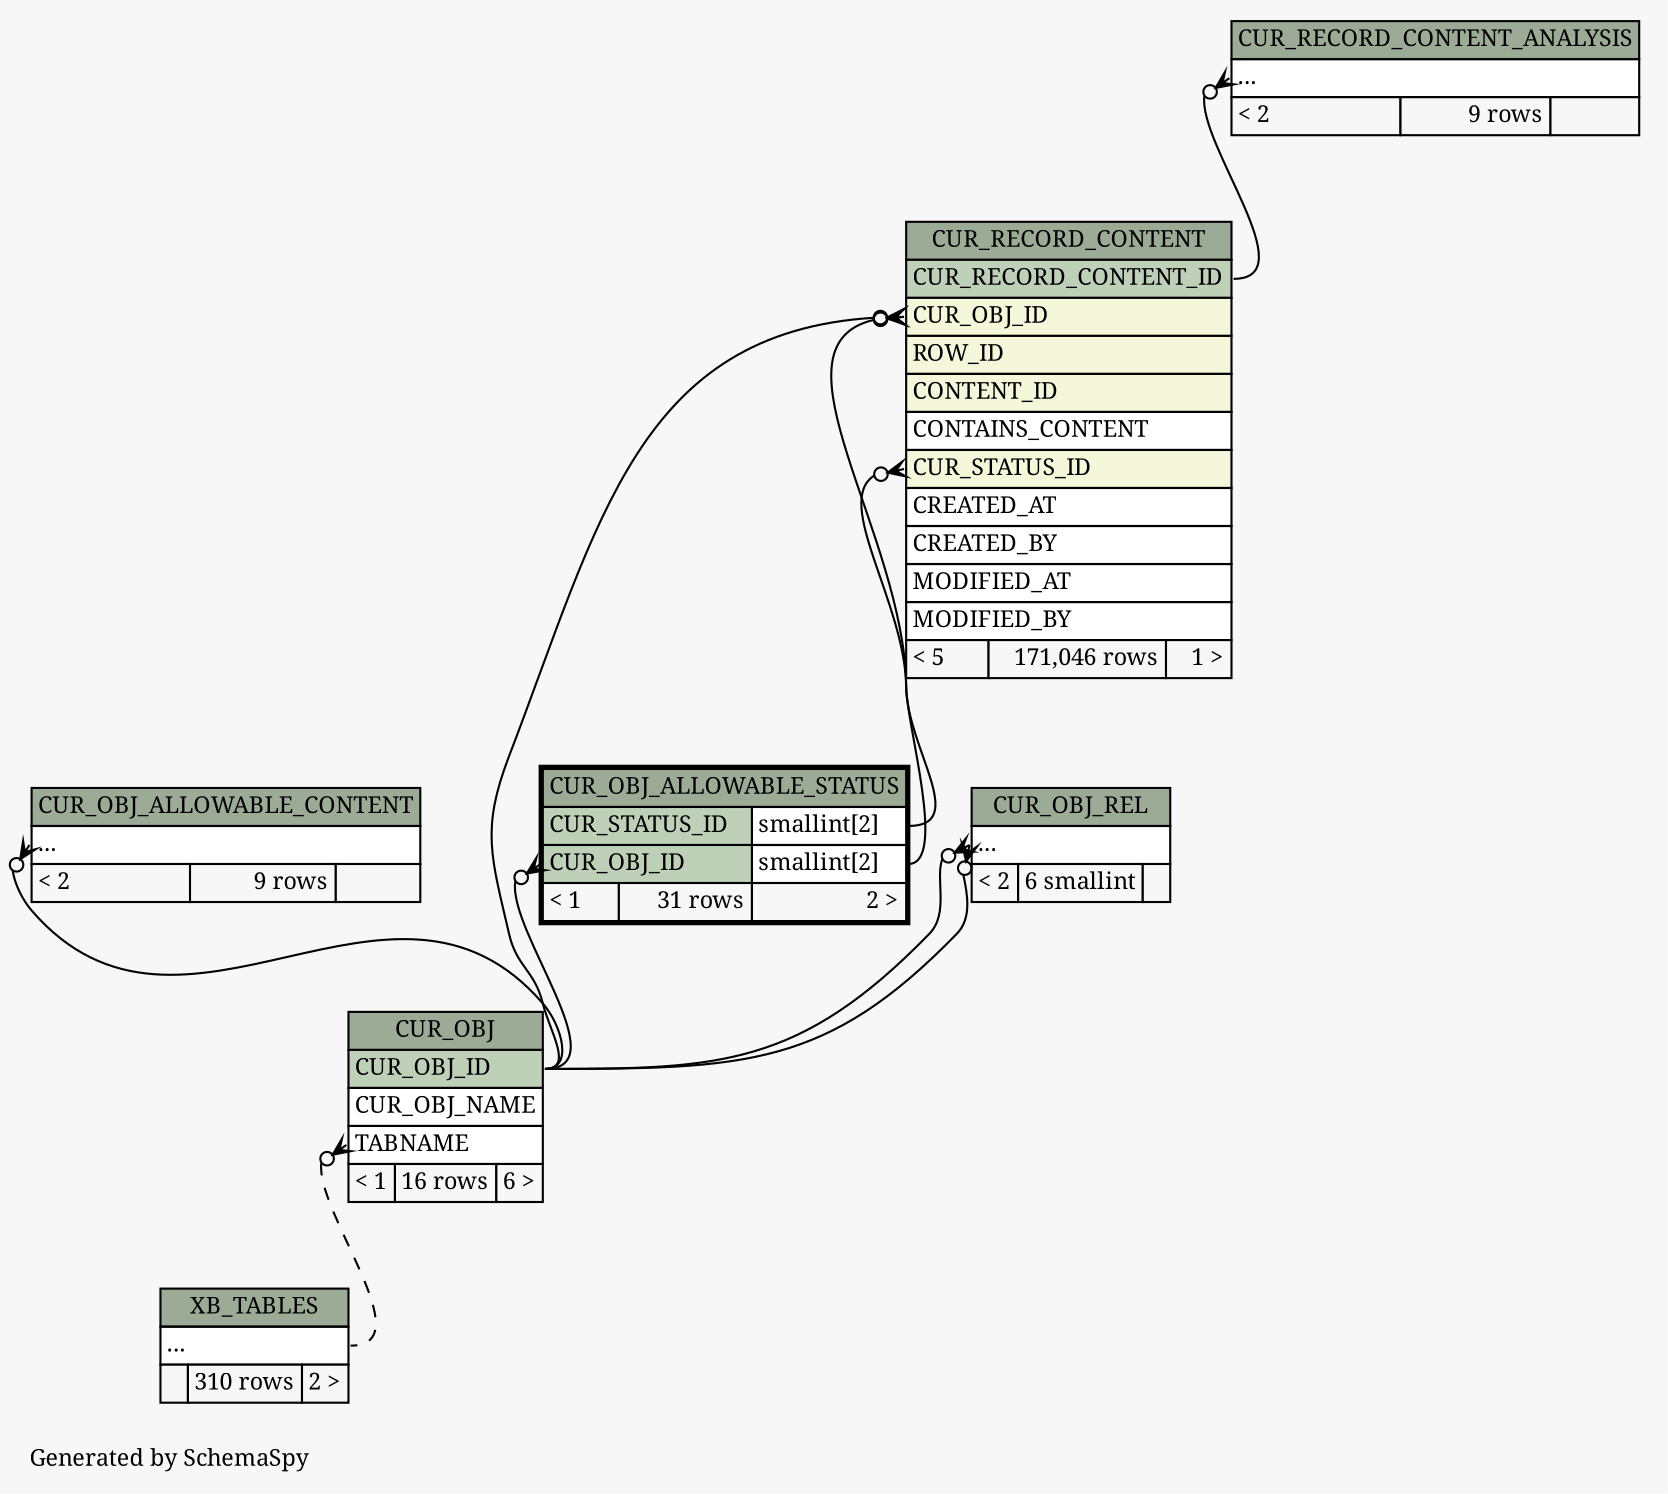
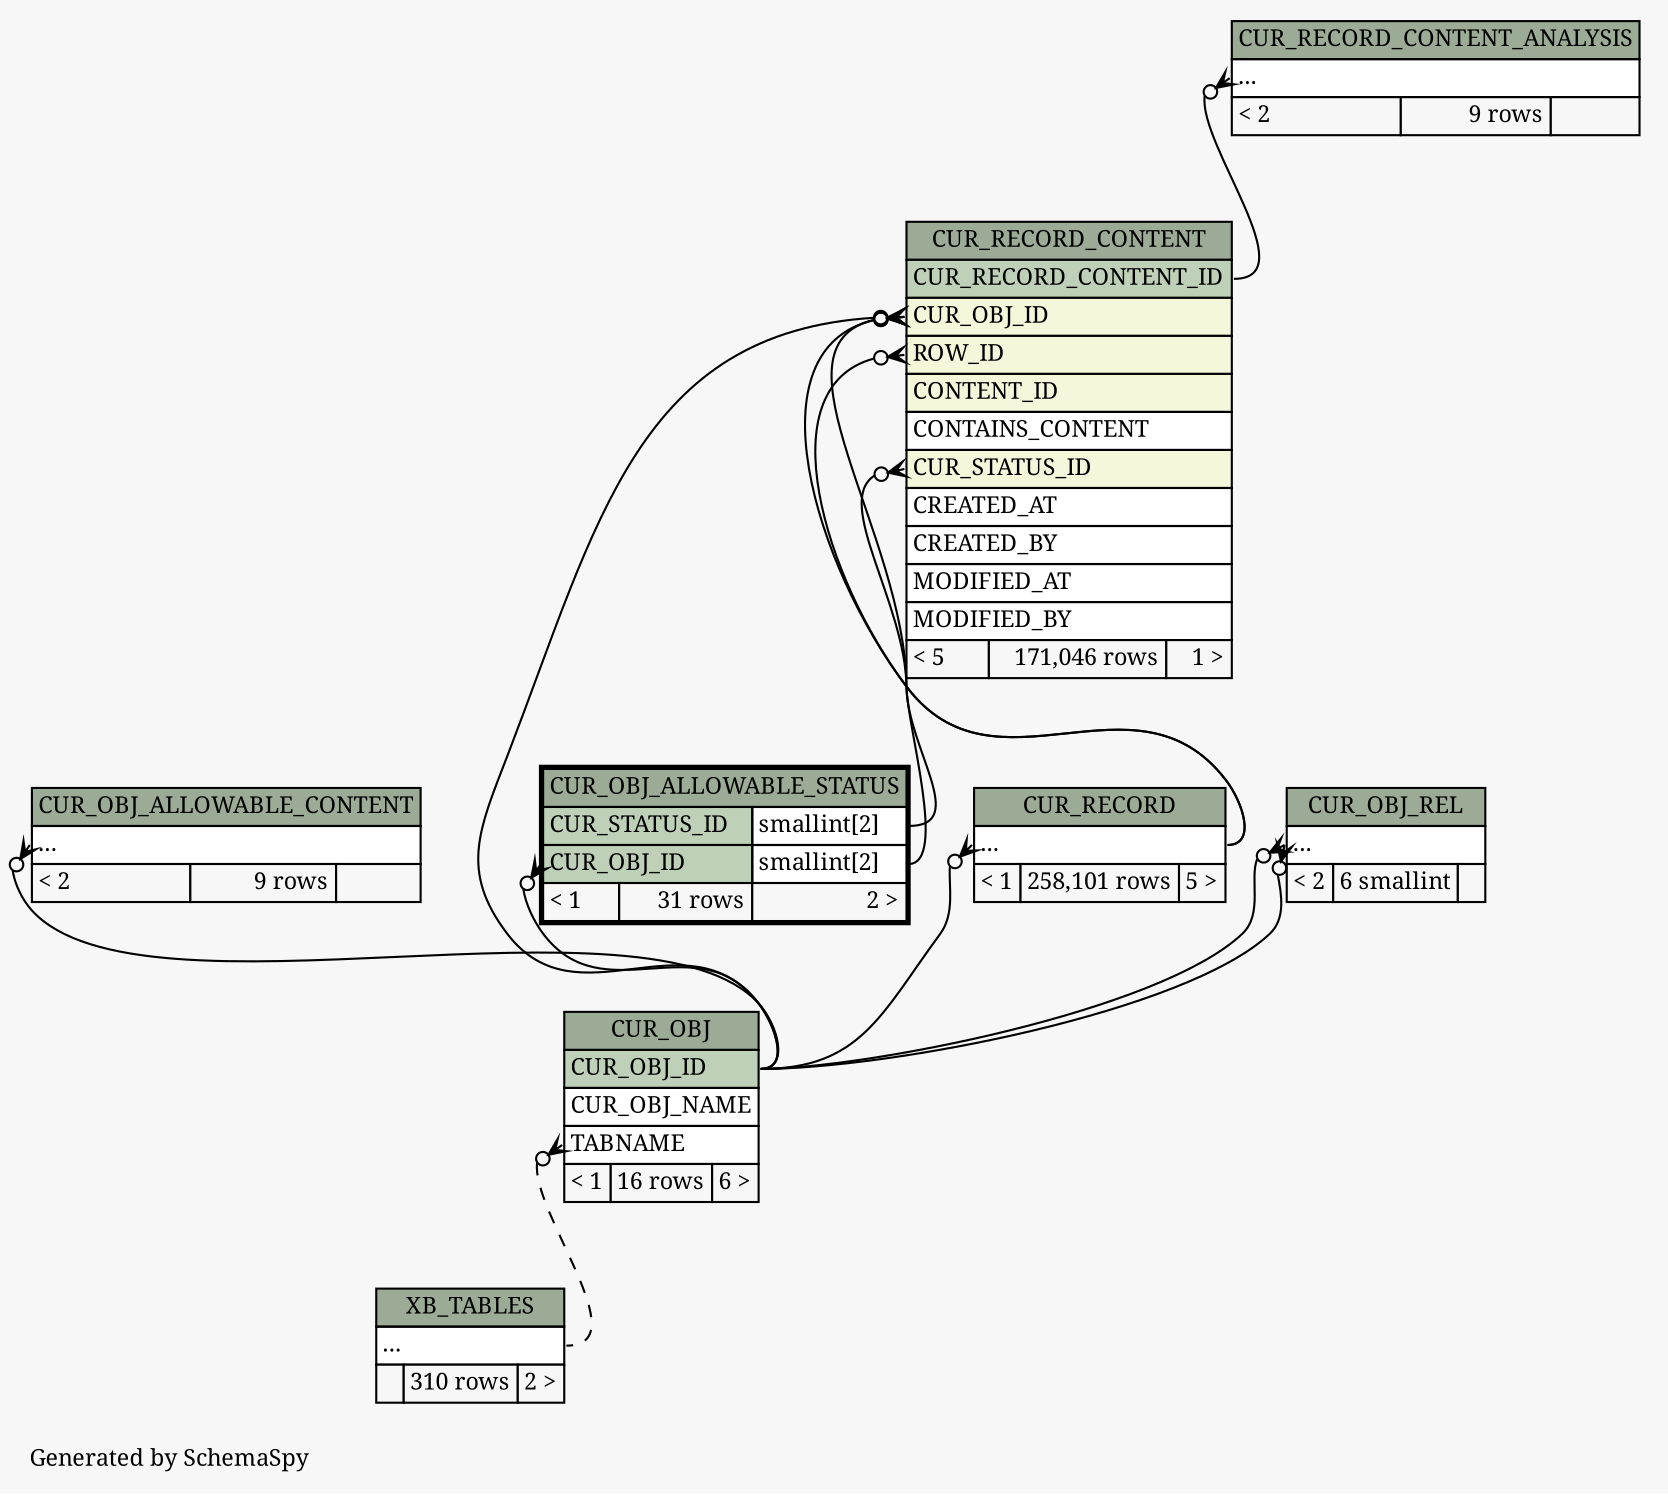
  digraph {
    bgcolor="#f7f7f7"
    fontname="Noto Serif"
    fontsize=11
    label="\nGenerated by SchemaSpy"
    labeljust=l
    nodesep=0.18
    rankdir=TB
    ranksep=0.46
    node [fontname="Noto Serif" fontsize=11 shape=plaintext]
    edge [arrowhead=none arrowsize=0.8 arrowtail=crowodot dir=back fontname="Noto Serif" headport="CUR_OBJ_ID:e" tailport="elipses:w"]
    n1 [label=<     <TABLE BORDER="0" CELLBORDER="1" CELLSPACING="0" BGCOLOR="#ffffff">       <TR><TD COLSPAN="3" BGCOLOR="#9bab96" ALIGN="CENTER">CUR_OBJ</TD></TR>       <TR><TD PORT="CUR_OBJ_ID" COLSPAN="3" BGCOLOR="#bed1b8" ALIGN="LEFT">CUR_OBJ_ID</TD></TR>       <TR><TD PORT="CUR_OBJ_NAME" COLSPAN="3" ALIGN="LEFT">CUR_OBJ_NAME</TD></TR>       <TR><TD PORT="TABNAME" COLSPAN="3" ALIGN="LEFT">TABNAME</TD></TR>       <TR><TD ALIGN="LEFT" BGCOLOR="#f7f7f7">&lt; 1</TD><TD ALIGN="RIGHT" BGCOLOR="#f7f7f7">16 rows</TD><TD ALIGN="RIGHT" BGCOLOR="#f7f7f7">6 &gt;</TD></TR>     </TABLE>>]
    n2 [label=<     <TABLE BORDER="0" CELLBORDER="1" CELLSPACING="0" BGCOLOR="#ffffff">       <TR><TD COLSPAN="3" BGCOLOR="#9bab96" ALIGN="CENTER">XB_TABLES</TD></TR>       <TR><TD PORT="elipses" COLSPAN="3" ALIGN="LEFT">...</TD></TR>       <TR><TD ALIGN="LEFT" BGCOLOR="#f7f7f7">  </TD><TD ALIGN="RIGHT" BGCOLOR="#f7f7f7">310 rows</TD><TD ALIGN="RIGHT" BGCOLOR="#f7f7f7">2 &gt;</TD></TR>     </TABLE>>]
    n3 [label=<     <TABLE BORDER="0" CELLBORDER="1" CELLSPACING="0" BGCOLOR="#ffffff">       <TR><TD COLSPAN="3" BGCOLOR="#9bab96" ALIGN="CENTER">CUR_OBJ_ALLOWABLE_CONTENT</TD></TR>       <TR><TD PORT="elipses" COLSPAN="3" ALIGN="LEFT">...</TD></TR>       <TR><TD ALIGN="LEFT" BGCOLOR="#f7f7f7">&lt; 2</TD><TD ALIGN="RIGHT" BGCOLOR="#f7f7f7">9 rows</TD><TD ALIGN="RIGHT" BGCOLOR="#f7f7f7">  </TD></TR>     </TABLE>>]
    n4 [label=<     <TABLE BORDER="2" CELLBORDER="1" CELLSPACING="0" BGCOLOR="#ffffff">       <TR><TD COLSPAN="3" BGCOLOR="#9bab96" ALIGN="CENTER">CUR_OBJ_ALLOWABLE_STATUS</TD></TR>       <TR><TD PORT="CUR_STATUS_ID" COLSPAN="2" BGCOLOR="#bed1b8" ALIGN="LEFT">CUR_STATUS_ID</TD><TD PORT="CUR_STATUS_ID.type" ALIGN="LEFT">smallint[2]</TD></TR>       <TR><TD PORT="CUR_OBJ_ID" COLSPAN="2" BGCOLOR="#bed1b8" ALIGN="LEFT">CUR_OBJ_ID</TD><TD PORT="CUR_OBJ_ID.type" ALIGN="LEFT">smallint[2]</TD></TR>       <TR><TD ALIGN="LEFT" BGCOLOR="#f7f7f7">&lt; 1</TD><TD ALIGN="RIGHT" BGCOLOR="#f7f7f7">31 rows</TD><TD ALIGN="RIGHT" BGCOLOR="#f7f7f7">2 &gt;</TD></TR>     </TABLE>>]
    n5 [label=<     <TABLE BORDER="0" CELLBORDER="1" CELLSPACING="0" BGCOLOR="#ffffff">       <TR><TD COLSPAN="3" BGCOLOR="#9bab96" ALIGN="CENTER">CUR_OBJ_REL</TD></TR>       <TR><TD PORT="elipses" COLSPAN="3" ALIGN="LEFT">...</TD></TR>       <TR><TD ALIGN="LEFT" BGCOLOR="#f7f7f7">&lt; 2</TD><TD ALIGN="RIGHT" BGCOLOR="#f7f7f7">6 smallint</TD><TD ALIGN="RIGHT" BGCOLOR="#f7f7f7">  </TD></TR>     </TABLE>>]
+   n6 [label=<     <TABLE BORDER="0" CELLBORDER="1" CELLSPACING="0" BGCOLOR="#ffffff">       <TR><TD COLSPAN="3" BGCOLOR="#9bab96" ALIGN="CENTER">CUR_RECORD</TD></TR>       <TR><TD PORT="elipses" COLSPAN="3" ALIGN="LEFT">...</TD></TR>       <TR><TD ALIGN="LEFT" BGCOLOR="#f7f7f7">&lt; 1</TD><TD ALIGN="RIGHT" BGCOLOR="#f7f7f7">258,101 rows</TD><TD ALIGN="RIGHT" BGCOLOR="#f7f7f7">5 &gt;</TD></TR>     </TABLE>>]
    n7 [label=<     <TABLE BORDER="0" CELLBORDER="1" CELLSPACING="0" BGCOLOR="#ffffff">       <TR><TD COLSPAN="3" BGCOLOR="#9bab96" ALIGN="CENTER">CUR_RECORD_CONTENT</TD></TR>       <TR><TD PORT="CUR_RECORD_CONTENT_ID" COLSPAN="3" BGCOLOR="#bed1b8" ALIGN="LEFT">CUR_RECORD_CONTENT_ID</TD></TR>       <TR><TD PORT="CUR_OBJ_ID" COLSPAN="3" BGCOLOR="#f4f7da" ALIGN="LEFT">CUR_OBJ_ID</TD></TR>       <TR><TD PORT="ROW_ID" COLSPAN="3" BGCOLOR="#f4f7da" ALIGN="LEFT">ROW_ID</TD></TR>       <TR><TD PORT="CONTENT_ID" COLSPAN="3" BGCOLOR="#f4f7da" ALIGN="LEFT">CONTENT_ID</TD></TR>       <TR><TD PORT="CONTAINS_CONTENT" COLSPAN="3" ALIGN="LEFT">CONTAINS_CONTENT</TD></TR>       <TR><TD PORT="CUR_STATUS_ID" COLSPAN="3" BGCOLOR="#f4f7da" ALIGN="LEFT">CUR_STATUS_ID</TD></TR>       <TR><TD PORT="CREATED_AT" COLSPAN="3" ALIGN="LEFT">CREATED_AT</TD></TR>       <TR><TD PORT="CREATED_BY" COLSPAN="3" ALIGN="LEFT">CREATED_BY</TD></TR>       <TR><TD PORT="MODIFIED_AT" COLSPAN="3" ALIGN="LEFT">MODIFIED_AT</TD></TR>       <TR><TD PORT="MODIFIED_BY" COLSPAN="3" ALIGN="LEFT">MODIFIED_BY</TD></TR>       <TR><TD ALIGN="LEFT" BGCOLOR="#f7f7f7">&lt; 5</TD><TD ALIGN="RIGHT" BGCOLOR="#f7f7f7">171,046 rows</TD><TD ALIGN="RIGHT" BGCOLOR="#f7f7f7">1 &gt;</TD></TR>     </TABLE>>]
    n8 [label=<     <TABLE BORDER="0" CELLBORDER="1" CELLSPACING="0" BGCOLOR="#ffffff">       <TR><TD COLSPAN="3" BGCOLOR="#9bab96" ALIGN="CENTER">CUR_RECORD_CONTENT_ANALYSIS</TD></TR>       <TR><TD PORT="elipses" COLSPAN="3" ALIGN="LEFT">...</TD></TR>       <TR><TD ALIGN="LEFT" BGCOLOR="#f7f7f7">&lt; 2</TD><TD ALIGN="RIGHT" BGCOLOR="#f7f7f7">9 rows</TD><TD ALIGN="RIGHT" BGCOLOR="#f7f7f7">  </TD></TR>     </TABLE>>]
    n1 -> n2 [headport="elipses:e" style=dashed tailport="TABNAME:w"]
    n3 -> n1
    n4 -> n1 [tailport="CUR_OBJ_ID:w"]
    n5 -> n1
    n5 -> n1
+   n6 -> n1
    n7 -> n1 [tailport="CUR_OBJ_ID:w"]
    n7 -> n4 [headport="CUR_OBJ_ID.type:e" tailport="CUR_OBJ_ID:w"]
    n7 -> n4 [headport="CUR_STATUS_ID.type:e" tailport="CUR_STATUS_ID:w"]
+   n7 -> n6 [headport="elipses:e" tailport="CUR_OBJ_ID:w"]
+   n7 -> n6 [headport="elipses:e" tailport="ROW_ID:w"]
    n8 -> n7 [headport="CUR_RECORD_CONTENT_ID:e"]
  }
